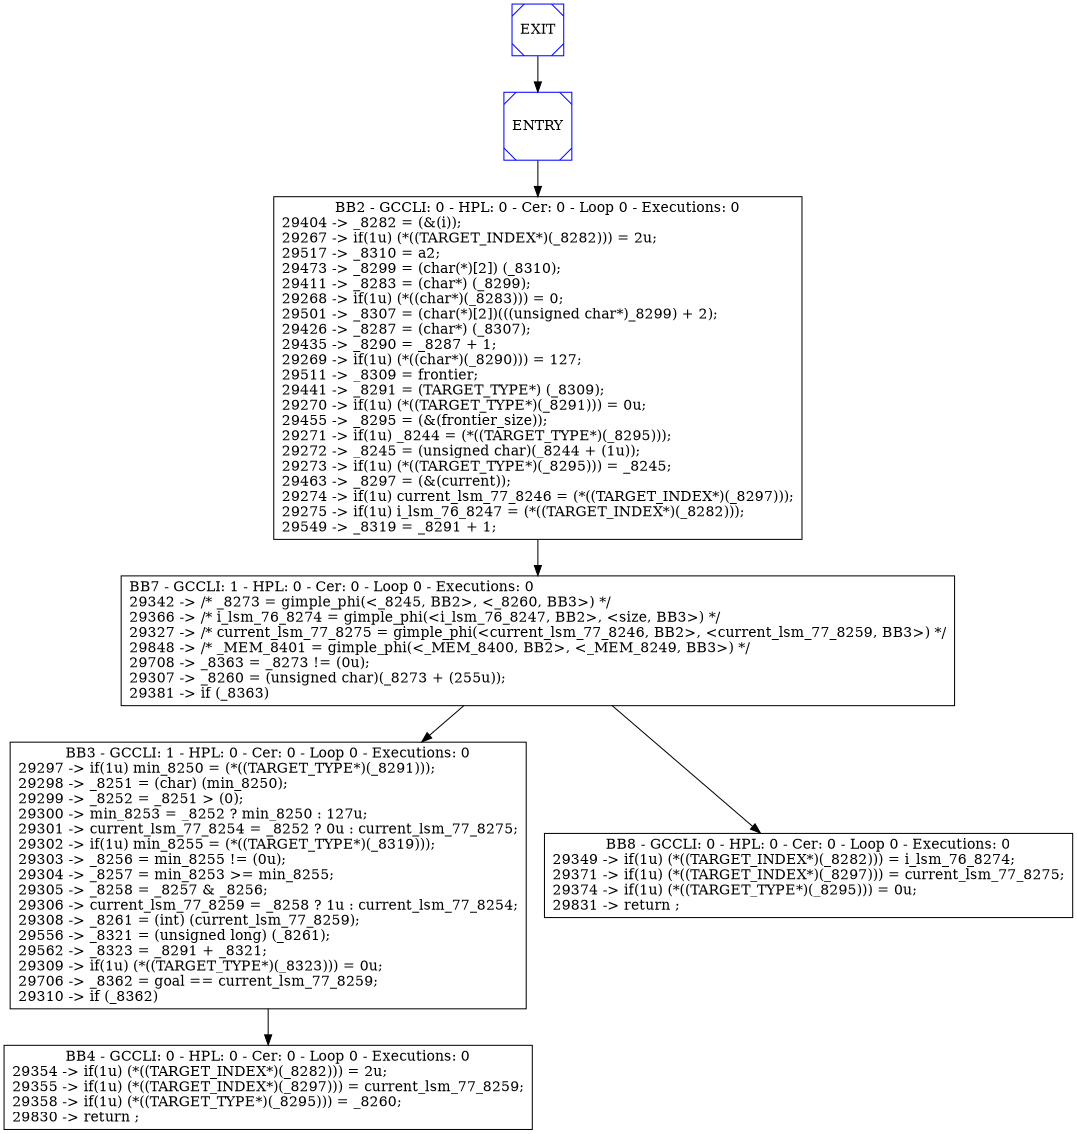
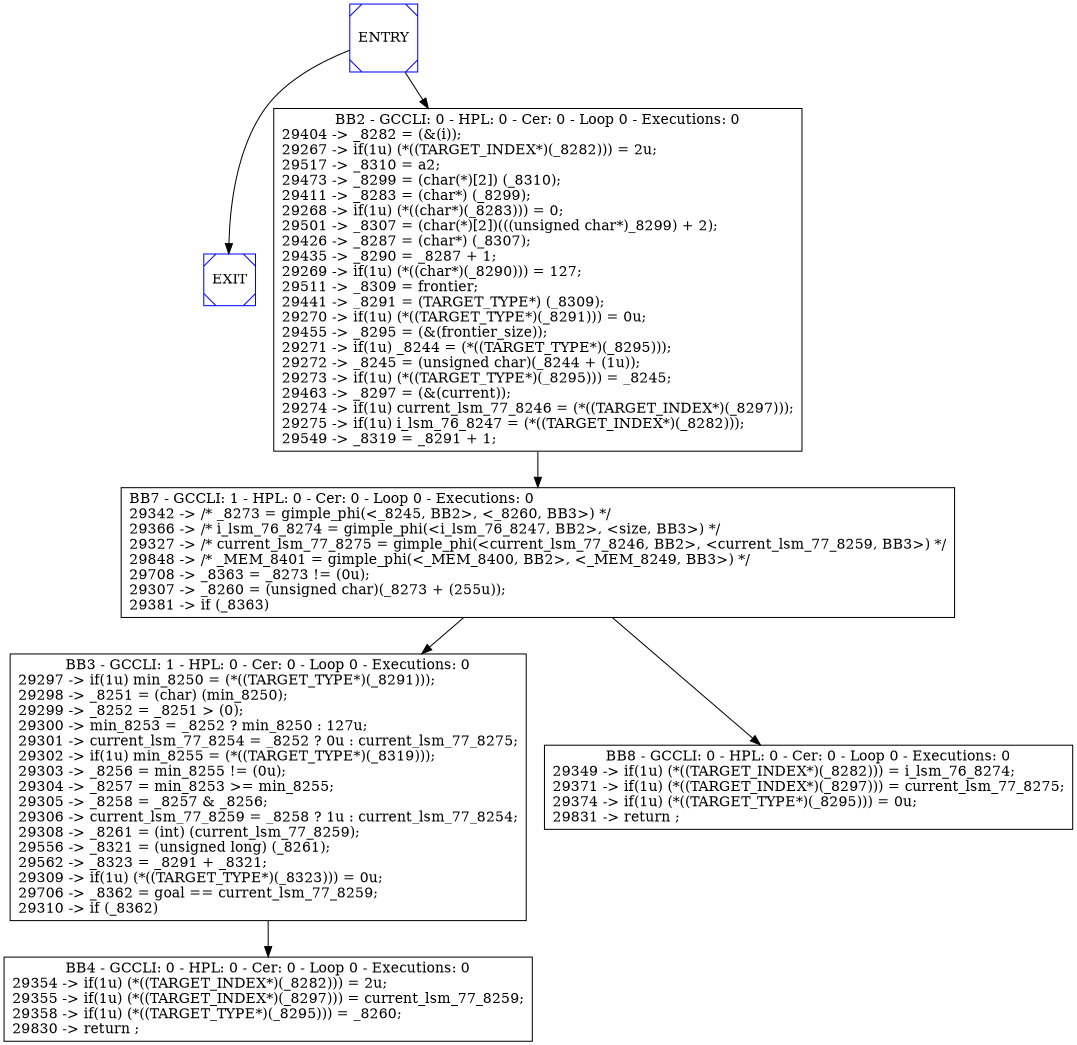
  digraph {
    node [shape=box]
    edge [fontcolor=blue]
    n1 [color=blue label=ENTRY shape=Msquare]
    n2 [color=blue label=EXIT shape=Msquare]
    n3 [label="BB2 - GCCLI: 0 - HPL: 0 - Cer: 0 - Loop 0 - Executions: 0\n29404 -> _8282 = (&(i));\l29267 -> if(1u) (*((TARGET_INDEX*)(_8282))) = 2u;\l29517 -> _8310 = a2;\l29473 -> _8299 = (char(*)[2]) (_8310);\l29411 -> _8283 = (char*) (_8299);\l29268 -> if(1u) (*((char*)(_8283))) = 0;\l29501 -> _8307 = (char(*)[2])(((unsigned char*)_8299) + 2);\l29426 -> _8287 = (char*) (_8307);\l29435 -> _8290 = _8287 + 1;\l29269 -> if(1u) (*((char*)(_8290))) = 127;\l29511 -> _8309 = frontier;\l29441 -> _8291 = (TARGET_TYPE*) (_8309);\l29270 -> if(1u) (*((TARGET_TYPE*)(_8291))) = 0u;\l29455 -> _8295 = (&(frontier_size));\l29271 -> if(1u) _8244 = (*((TARGET_TYPE*)(_8295)));\l29272 -> _8245 = (unsigned char)(_8244 + (1u));\l29273 -> if(1u) (*((TARGET_TYPE*)(_8295))) = _8245;\l29463 -> _8297 = (&(current));\l29274 -> if(1u) current_lsm_77_8246 = (*((TARGET_INDEX*)(_8297)));\l29275 -> if(1u) i_lsm_76_8247 = (*((TARGET_INDEX*)(_8282)));\l29549 -> _8319 = _8291 + 1;\l"]
    n4 [label="BB7 - GCCLI: 1 - HPL: 0 - Cer: 0 - Loop 0 - Executions: 0\l29342 -> /* _8273 = gimple_phi(<_8245, BB2>, <_8260, BB3>) */\l29366 -> /* i_lsm_76_8274 = gimple_phi(<i_lsm_76_8247, BB2>, <size, BB3>) */\l29327 -> /* current_lsm_77_8275 = gimple_phi(<current_lsm_77_8246, BB2>, <current_lsm_77_8259, BB3>) */\l29848 -> /* _MEM_8401 = gimple_phi(<_MEM_8400, BB2>, <_MEM_8249, BB3>) */\l29708 -> _8363 = _8273 != (0u);\l29307 -> _8260 = (unsigned char)(_8273 + (255u));\l29381 -> if (_8363)\l"]
    n5 [label="BB3 - GCCLI: 1 - HPL: 0 - Cer: 0 - Loop 0 - Executions: 0\n29297 -> if(1u) min_8250 = (*((TARGET_TYPE*)(_8291)));\l29298 -> _8251 = (char) (min_8250);\l29299 -> _8252 = _8251 > (0);\l29300 -> min_8253 = _8252 ? min_8250 : 127u;\l29301 -> current_lsm_77_8254 = _8252 ? 0u : current_lsm_77_8275;\l29302 -> if(1u) min_8255 = (*((TARGET_TYPE*)(_8319)));\l29303 -> _8256 = min_8255 != (0u);\l29304 -> _8257 = min_8253 >= min_8255;\l29305 -> _8258 = _8257 & _8256;\l29306 -> current_lsm_77_8259 = _8258 ? 1u : current_lsm_77_8254;\l29308 -> _8261 = (int) (current_lsm_77_8259);\l29556 -> _8321 = (unsigned long) (_8261);\l29562 -> _8323 = _8291 + _8321;\l29309 -> if(1u) (*((TARGET_TYPE*)(_8323))) = 0u;\l29706 -> _8362 = goal == current_lsm_77_8259;\l29310 -> if (_8362)\l"]
    n6 [label="BB4 - GCCLI: 0 - HPL: 0 - Cer: 0 - Loop 0 - Executions: 0\n29354 -> if(1u) (*((TARGET_INDEX*)(_8282))) = 2u;\l29355 -> if(1u) (*((TARGET_INDEX*)(_8297))) = current_lsm_77_8259;\l29358 -> if(1u) (*((TARGET_TYPE*)(_8295))) = _8260;\l29830 -> return ;\l"]
    n7 [label="BB8 - GCCLI: 0 - HPL: 0 - Cer: 0 - Loop 0 - Executions: 0\n29349 -> if(1u) (*((TARGET_INDEX*)(_8282))) = i_lsm_76_8274;\l29371 -> if(1u) (*((TARGET_INDEX*)(_8297))) = current_lsm_77_8275;\l29374 -> if(1u) (*((TARGET_TYPE*)(_8295))) = 0u;\l29831 -> return ;\l"]
-   n2 -> n1
+   n1 -> n2
    n1 -> n3
    n3 -> n4
    n4 -> n5
    n4 -> n7
    n5 -> n6
  }
